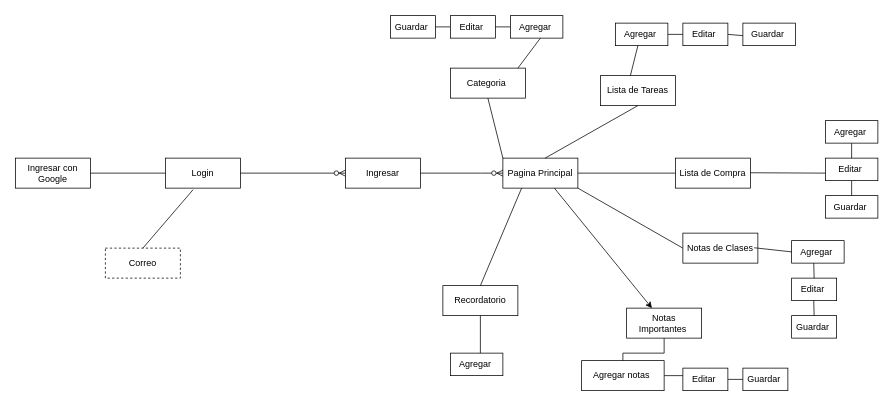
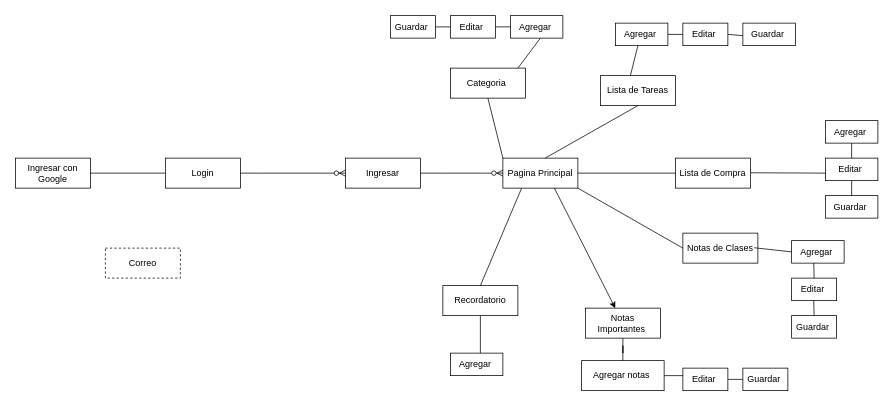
  <mxCell id="0" />
  <mxCell id="1" parent="0" />
  <mxCell id="2" value="Ingresar con Google" style="whiteSpace=wrap;html=1;align=center;" parent="1" vertex="1"><mxGeometry x="20" y="210" width="100" height="40" as="geometry" /></mxCell>
  <mxCell id="3" value="Login" style="whiteSpace=wrap;html=1;align=center;" parent="1" vertex="1"><mxGeometry x="220" y="210" width="100" height="40" as="geometry" /></mxCell>
  <mxCell id="4" value="Ingresar" style="whiteSpace=wrap;html=1;align=center;" parent="1" vertex="1"><mxGeometry x="460" y="210" width="100" height="40" as="geometry" /></mxCell>
  <mxCell id="5" value="" style="endArrow=none;html=1;rounded=0;exitX=1;exitY=0.5;exitDx=0;exitDy=0;entryX=0;entryY=0.5;entryDx=0;entryDy=0;" parent="1" source="2" target="3" edge="1"><mxGeometry relative="1" as="geometry"><mxPoint x="200" y="230" as="sourcePoint" /><mxPoint x="220" y="230" as="targetPoint" /></mxGeometry></mxCell>
  <mxCell id="6" value="Correo" style="whiteSpace=wrap;html=1;align=center;dashed=1;" parent="1" vertex="1"><mxGeometry x="140" y="330" width="100" height="40" as="geometry" /></mxCell>
  <mxCell id="7" value="" style="edgeStyle=entityRelationEdgeStyle;fontSize=12;html=1;endArrow=ERzeroToMany;endFill=1;rounded=0;entryX=0;entryY=0.5;entryDx=0;entryDy=0;" parent="1" target="4" edge="1"><mxGeometry width="100" height="100" relative="1" as="geometry"><mxPoint x="320" y="230" as="sourcePoint" /><mxPoint x="420" y="130" as="targetPoint" /></mxGeometry></mxCell>
- <mxCell id="8" value="" style="endArrow=none;html=1;rounded=0;exitX=0.5;exitY=0;exitDx=0;exitDy=0;entryX=0.37;entryY=1.05;entryDx=0;entryDy=0;entryPerimeter=0;" parent="1" source="6" target="3" edge="1"><mxGeometry relative="1" as="geometry"><mxPoint x="180" y="290" as="sourcePoint" /><mxPoint x="340" y="290" as="targetPoint" /></mxGeometry></mxCell>
  <mxCell id="9" value="Pagina Principal" style="whiteSpace=wrap;html=1;align=center;" parent="1" vertex="1"><mxGeometry x="670" y="210" width="100" height="40" as="geometry" /></mxCell>
  <mxCell id="10" value="Categoria&amp;nbsp;" style="whiteSpace=wrap;html=1;align=center;" parent="1" vertex="1"><mxGeometry x="600" y="90" width="100" height="40" as="geometry" /></mxCell>
  <mxCell id="11" value="Lista de Tareas" style="whiteSpace=wrap;html=1;align=center;" parent="1" vertex="1"><mxGeometry x="800" y="100" width="100" height="40" as="geometry" /></mxCell>
  <mxCell id="12" value="Lista de Compra" style="whiteSpace=wrap;html=1;align=center;" parent="1" vertex="1"><mxGeometry x="900" y="210" width="100" height="40" as="geometry" /></mxCell>
  <mxCell id="13" value="Recordatorio" style="whiteSpace=wrap;html=1;align=center;" parent="1" vertex="1"><mxGeometry x="590" y="380" width="100" height="40" as="geometry" /></mxCell>
  <mxCell id="14" value="Notas de Clases" style="whiteSpace=wrap;html=1;align=center;" parent="1" vertex="1"><mxGeometry x="910" y="310" width="100" height="40" as="geometry" /></mxCell>
  <mxCell id="15" style="edgeStyle=orthogonalEdgeStyle;rounded=0;orthogonalLoop=1;jettySize=auto;html=1;exitX=0.5;exitY=1;exitDx=0;exitDy=0;entryX=0.5;entryY=0.25;entryDx=0;entryDy=0;entryPerimeter=0;" edge="1" parent="1" source="16" target="25"><mxGeometry relative="1" as="geometry" /></mxCell>
- <mxCell id="16" value="Notas Importantes&amp;nbsp;" style="whiteSpace=wrap;html=1;align=center;" parent="1" vertex="1"><mxGeometry x="835" y="410" width="100" height="40" as="geometry" /></mxCell>
+ <mxCell id="16" value="Notas Importantes&amp;nbsp;" style="whiteSpace=wrap;html=1;align=center;" parent="1" vertex="1"><mxGeometry x="780" y="410" width="100" height="40" as="geometry" /></mxCell>
  <mxCell id="17" value="" style="edgeStyle=entityRelationEdgeStyle;fontSize=12;html=1;endArrow=ERzeroToMany;endFill=1;rounded=0;entryX=0;entryY=0.5;entryDx=0;entryDy=0;" parent="1" target="9" edge="1"><mxGeometry width="100" height="100" relative="1" as="geometry"><mxPoint x="560" y="230" as="sourcePoint" /><mxPoint x="660" y="130" as="targetPoint" /></mxGeometry></mxCell>
  <mxCell id="18" value="" style="endArrow=none;html=1;rounded=0;exitX=0.5;exitY=1;exitDx=0;exitDy=0;entryX=0;entryY=0;entryDx=0;entryDy=0;" parent="1" source="10" target="9" edge="1"><mxGeometry relative="1" as="geometry"><mxPoint x="650" y="150" as="sourcePoint" /><mxPoint x="810" y="150" as="targetPoint" /></mxGeometry></mxCell>
  <mxCell id="19" value="" style="endArrow=none;html=1;rounded=0;entryX=0.5;entryY=1;entryDx=0;entryDy=0;exitX=0.563;exitY=0.001;exitDx=0;exitDy=0;exitPerimeter=0;" parent="1" source="9" target="11" edge="1"><mxGeometry relative="1" as="geometry"><mxPoint x="550" y="260" as="sourcePoint" /><mxPoint x="710" y="260" as="targetPoint" /></mxGeometry></mxCell>
  <mxCell id="20" value="" style="endArrow=none;html=1;rounded=0;exitX=1;exitY=0.5;exitDx=0;exitDy=0;entryX=0;entryY=0.5;entryDx=0;entryDy=0;" parent="1" source="9" target="12" edge="1"><mxGeometry relative="1" as="geometry"><mxPoint x="550" y="260" as="sourcePoint" /><mxPoint x="710" y="260" as="targetPoint" /></mxGeometry></mxCell>
  <mxCell id="21" value="" style="endArrow=none;html=1;rounded=0;exitX=1;exitY=1;exitDx=0;exitDy=0;entryX=0;entryY=0.5;entryDx=0;entryDy=0;" parent="1" source="9" target="14" edge="1"><mxGeometry relative="1" as="geometry"><mxPoint x="780" y="240" as="sourcePoint" /><mxPoint x="910" y="240" as="targetPoint" /></mxGeometry></mxCell>
  <mxCell id="22" value="" style="endArrow=classic;html=1;rounded=0;exitX=0.687;exitY=1.001;exitDx=0;exitDy=0;exitPerimeter=0;" parent="1" source="9" edge="1" target="16"><mxGeometry relative="1" as="geometry"><mxPoint x="790" y="250" as="sourcePoint" /><mxPoint x="820" y="400" as="targetPoint" /></mxGeometry></mxCell>
  <mxCell id="23" value="" style="endArrow=none;html=1;rounded=0;exitX=0.5;exitY=0;exitDx=0;exitDy=0;entryX=0.25;entryY=1;entryDx=0;entryDy=0;" parent="1" source="13" target="9" edge="1"><mxGeometry relative="1" as="geometry"><mxPoint x="800" y="260" as="sourcePoint" /><mxPoint x="930" y="260" as="targetPoint" /></mxGeometry></mxCell>
  <mxCell id="24" style="edgeStyle=none;rounded=0;orthogonalLoop=1;jettySize=auto;html=1;exitX=1;exitY=0.5;exitDx=0;exitDy=0;entryX=0.5;entryY=0.333;entryDx=0;entryDy=0;entryPerimeter=0;" edge="1" parent="1" source="25" target="50"><mxGeometry relative="1" as="geometry" /></mxCell>
  <mxCell id="25" value="Agregar notas&amp;nbsp;" style="rounded=0;whiteSpace=wrap;html=1;" vertex="1" parent="1"><mxGeometry x="775" y="480" width="110" height="40" as="geometry" /></mxCell>
  <mxCell id="26" style="edgeStyle=none;rounded=0;orthogonalLoop=1;jettySize=auto;html=1;exitX=0.5;exitY=1;exitDx=0;exitDy=0;entryX=0.5;entryY=0.333;entryDx=0;entryDy=0;entryPerimeter=0;" edge="1" parent="1" source="27" target="29"><mxGeometry relative="1" as="geometry" /></mxCell>
  <mxCell id="27" value="Agregar&amp;nbsp;" style="rounded=0;whiteSpace=wrap;html=1;" vertex="1" parent="1"><mxGeometry x="1100" y="160" width="70" height="30" as="geometry" /></mxCell>
  <mxCell id="28" style="edgeStyle=none;rounded=0;orthogonalLoop=1;jettySize=auto;html=1;exitX=0.5;exitY=1;exitDx=0;exitDy=0;entryX=0.5;entryY=0.667;entryDx=0;entryDy=0;entryPerimeter=0;" edge="1" parent="1" source="29" target="30"><mxGeometry relative="1" as="geometry" /></mxCell>
  <mxCell id="29" value="Editar&amp;nbsp;" style="rounded=0;whiteSpace=wrap;html=1;" vertex="1" parent="1"><mxGeometry x="1100" y="210" width="70" height="30" as="geometry" /></mxCell>
  <mxCell id="30" value="Guardar&amp;nbsp;" style="rounded=0;whiteSpace=wrap;html=1;" vertex="1" parent="1"><mxGeometry x="1100" y="260" width="70" height="30" as="geometry" /></mxCell>
  <mxCell id="31" style="edgeStyle=none;rounded=0;orthogonalLoop=1;jettySize=auto;html=1;exitX=1;exitY=0.5;exitDx=0;exitDy=0;entryX=0.333;entryY=0.5;entryDx=0;entryDy=0;entryPerimeter=0;" edge="1" parent="1" source="32" target="34"><mxGeometry relative="1" as="geometry" /></mxCell>
  <mxCell id="32" value="Agregar&amp;nbsp;" style="rounded=0;whiteSpace=wrap;html=1;" vertex="1" parent="1"><mxGeometry x="820" y="30" width="70" height="30" as="geometry" /></mxCell>
  <mxCell id="33" style="edgeStyle=none;rounded=0;orthogonalLoop=1;jettySize=auto;html=1;exitX=1;exitY=0.5;exitDx=0;exitDy=0;entryX=1;entryY=0.75;entryDx=0;entryDy=0;" edge="1" parent="1" source="34" target="35"><mxGeometry relative="1" as="geometry" /></mxCell>
  <mxCell id="34" value="Editar&amp;nbsp;" style="rounded=0;whiteSpace=wrap;html=1;" vertex="1" parent="1"><mxGeometry x="910" y="30" width="60" height="30" as="geometry" /></mxCell>
  <mxCell id="35" value="Guardar&amp;nbsp;" style="rounded=0;whiteSpace=wrap;html=1;" vertex="1" parent="1"><mxGeometry x="990" y="30" width="70" height="30" as="geometry" /></mxCell>
  <mxCell id="36" value="Guardar&amp;nbsp;" style="rounded=0;whiteSpace=wrap;html=1;" vertex="1" parent="1"><mxGeometry x="1055" y="420" width="60" height="30" as="geometry" /></mxCell>
  <mxCell id="37" value="Editar&amp;nbsp;" style="rounded=0;whiteSpace=wrap;html=1;" vertex="1" parent="1"><mxGeometry x="1055" y="370" width="60" height="30" as="geometry" /></mxCell>
  <mxCell id="38" value="Agregar&amp;nbsp;" style="rounded=0;whiteSpace=wrap;html=1;" vertex="1" parent="1"><mxGeometry x="1055" y="320" width="70" height="30" as="geometry" /></mxCell>
  <mxCell id="39" value="" style="endArrow=none;html=1;rounded=0;" edge="1" parent="1"><mxGeometry relative="1" as="geometry"><mxPoint x="1000" y="229.5" as="sourcePoint" /><mxPoint x="1100" y="230" as="targetPoint" /></mxGeometry></mxCell>
  <mxCell id="40" value="" style="endArrow=none;html=1;rounded=0;entryX=0;entryY=0.5;entryDx=0;entryDy=0;" edge="1" parent="1" target="38"><mxGeometry relative="1" as="geometry"><mxPoint x="1005" y="329.5" as="sourcePoint" /><mxPoint x="1165" y="329.5" as="targetPoint" /></mxGeometry></mxCell>
  <mxCell id="41" value="" style="endArrow=none;html=1;rounded=0;" edge="1" parent="1"><mxGeometry relative="1" as="geometry"><mxPoint x="1084.5" y="350" as="sourcePoint" /><mxPoint x="1085" y="370" as="targetPoint" /></mxGeometry></mxCell>
  <mxCell id="42" value="" style="endArrow=none;html=1;rounded=0;" edge="1" parent="1"><mxGeometry relative="1" as="geometry"><mxPoint x="840" y="100" as="sourcePoint" /><mxPoint x="850" y="60" as="targetPoint" /></mxGeometry></mxCell>
  <mxCell id="43" style="edgeStyle=none;rounded=0;orthogonalLoop=1;jettySize=auto;html=1;exitX=0;exitY=0.5;exitDx=0;exitDy=0;entryX=0.167;entryY=0.5;entryDx=0;entryDy=0;entryPerimeter=0;" edge="1" parent="1" source="44" target="46"><mxGeometry relative="1" as="geometry" /></mxCell>
  <mxCell id="44" value="Agregar&amp;nbsp;" style="rounded=0;whiteSpace=wrap;html=1;" vertex="1" parent="1"><mxGeometry x="680" y="20" width="70" height="30" as="geometry" /></mxCell>
  <mxCell id="45" style="edgeStyle=none;rounded=0;orthogonalLoop=1;jettySize=auto;html=1;exitX=0;exitY=0.5;exitDx=0;exitDy=0;entryX=0.167;entryY=0.5;entryDx=0;entryDy=0;entryPerimeter=0;" edge="1" parent="1" source="46" target="47"><mxGeometry relative="1" as="geometry" /></mxCell>
  <mxCell id="46" value="Editar&amp;nbsp;" style="rounded=0;whiteSpace=wrap;html=1;" vertex="1" parent="1"><mxGeometry x="600" y="20" width="60" height="30" as="geometry" /></mxCell>
  <mxCell id="47" value="Guardar&amp;nbsp;" style="rounded=0;whiteSpace=wrap;html=1;" vertex="1" parent="1"><mxGeometry x="520" y="20" width="60" height="30" as="geometry" /></mxCell>
  <mxCell id="48" value="" style="endArrow=none;html=1;rounded=0;" edge="1" parent="1"><mxGeometry relative="1" as="geometry"><mxPoint x="690" y="90" as="sourcePoint" /><mxPoint x="720" y="50" as="targetPoint" /></mxGeometry></mxCell>
  <mxCell id="49" style="edgeStyle=none;rounded=0;orthogonalLoop=1;jettySize=auto;html=1;exitX=1;exitY=0.5;exitDx=0;exitDy=0;entryX=0.667;entryY=0.5;entryDx=0;entryDy=0;entryPerimeter=0;" edge="1" parent="1" source="50" target="51"><mxGeometry relative="1" as="geometry" /></mxCell>
  <mxCell id="50" value="Editar&amp;nbsp;" style="rounded=0;whiteSpace=wrap;html=1;" vertex="1" parent="1"><mxGeometry x="910" y="490" width="60" height="30" as="geometry" /></mxCell>
  <mxCell id="51" value="Guardar&amp;nbsp;" style="rounded=0;whiteSpace=wrap;html=1;" vertex="1" parent="1"><mxGeometry x="990" y="490" width="60" height="30" as="geometry" /></mxCell>
  <mxCell id="52" value="Agregar&amp;nbsp;" style="rounded=0;whiteSpace=wrap;html=1;" vertex="1" parent="1"><mxGeometry x="600" y="470" width="70" height="30" as="geometry" /></mxCell>
  <mxCell id="53" value="" style="endArrow=none;html=1;rounded=0;" edge="1" parent="1"><mxGeometry relative="1" as="geometry"><mxPoint x="640" y="420" as="sourcePoint" /><mxPoint x="640" y="470" as="targetPoint" /></mxGeometry></mxCell>
  <mxCell id="54" value="" style="endArrow=none;html=1;rounded=0;" edge="1" parent="1"><mxGeometry relative="1" as="geometry"><mxPoint x="1085" y="420" as="sourcePoint" /><mxPoint x="1084.5" y="400" as="targetPoint" /></mxGeometry></mxCell>
